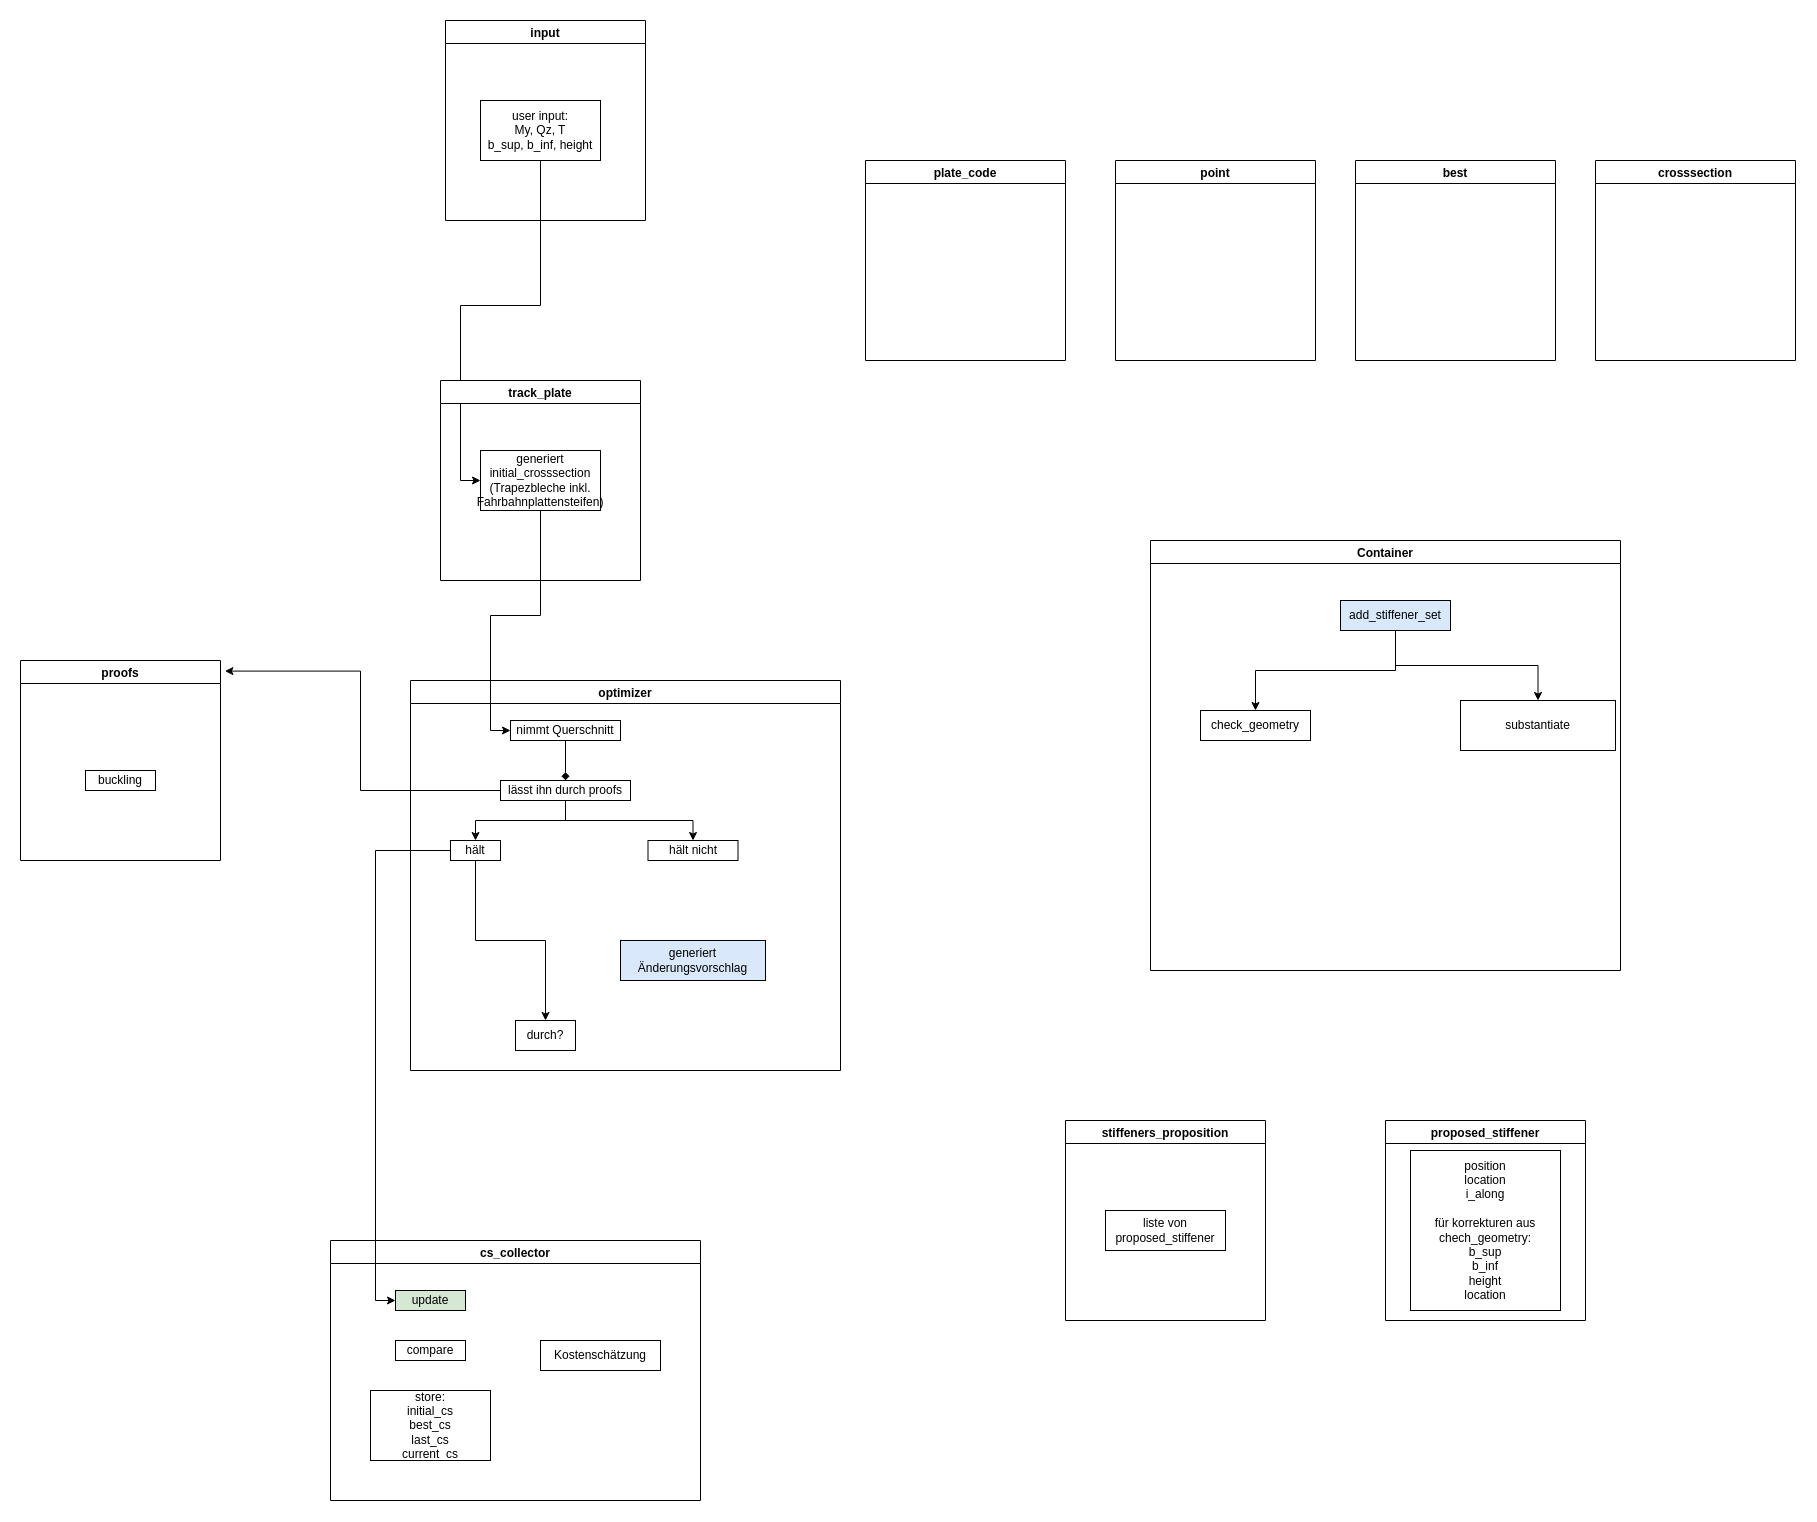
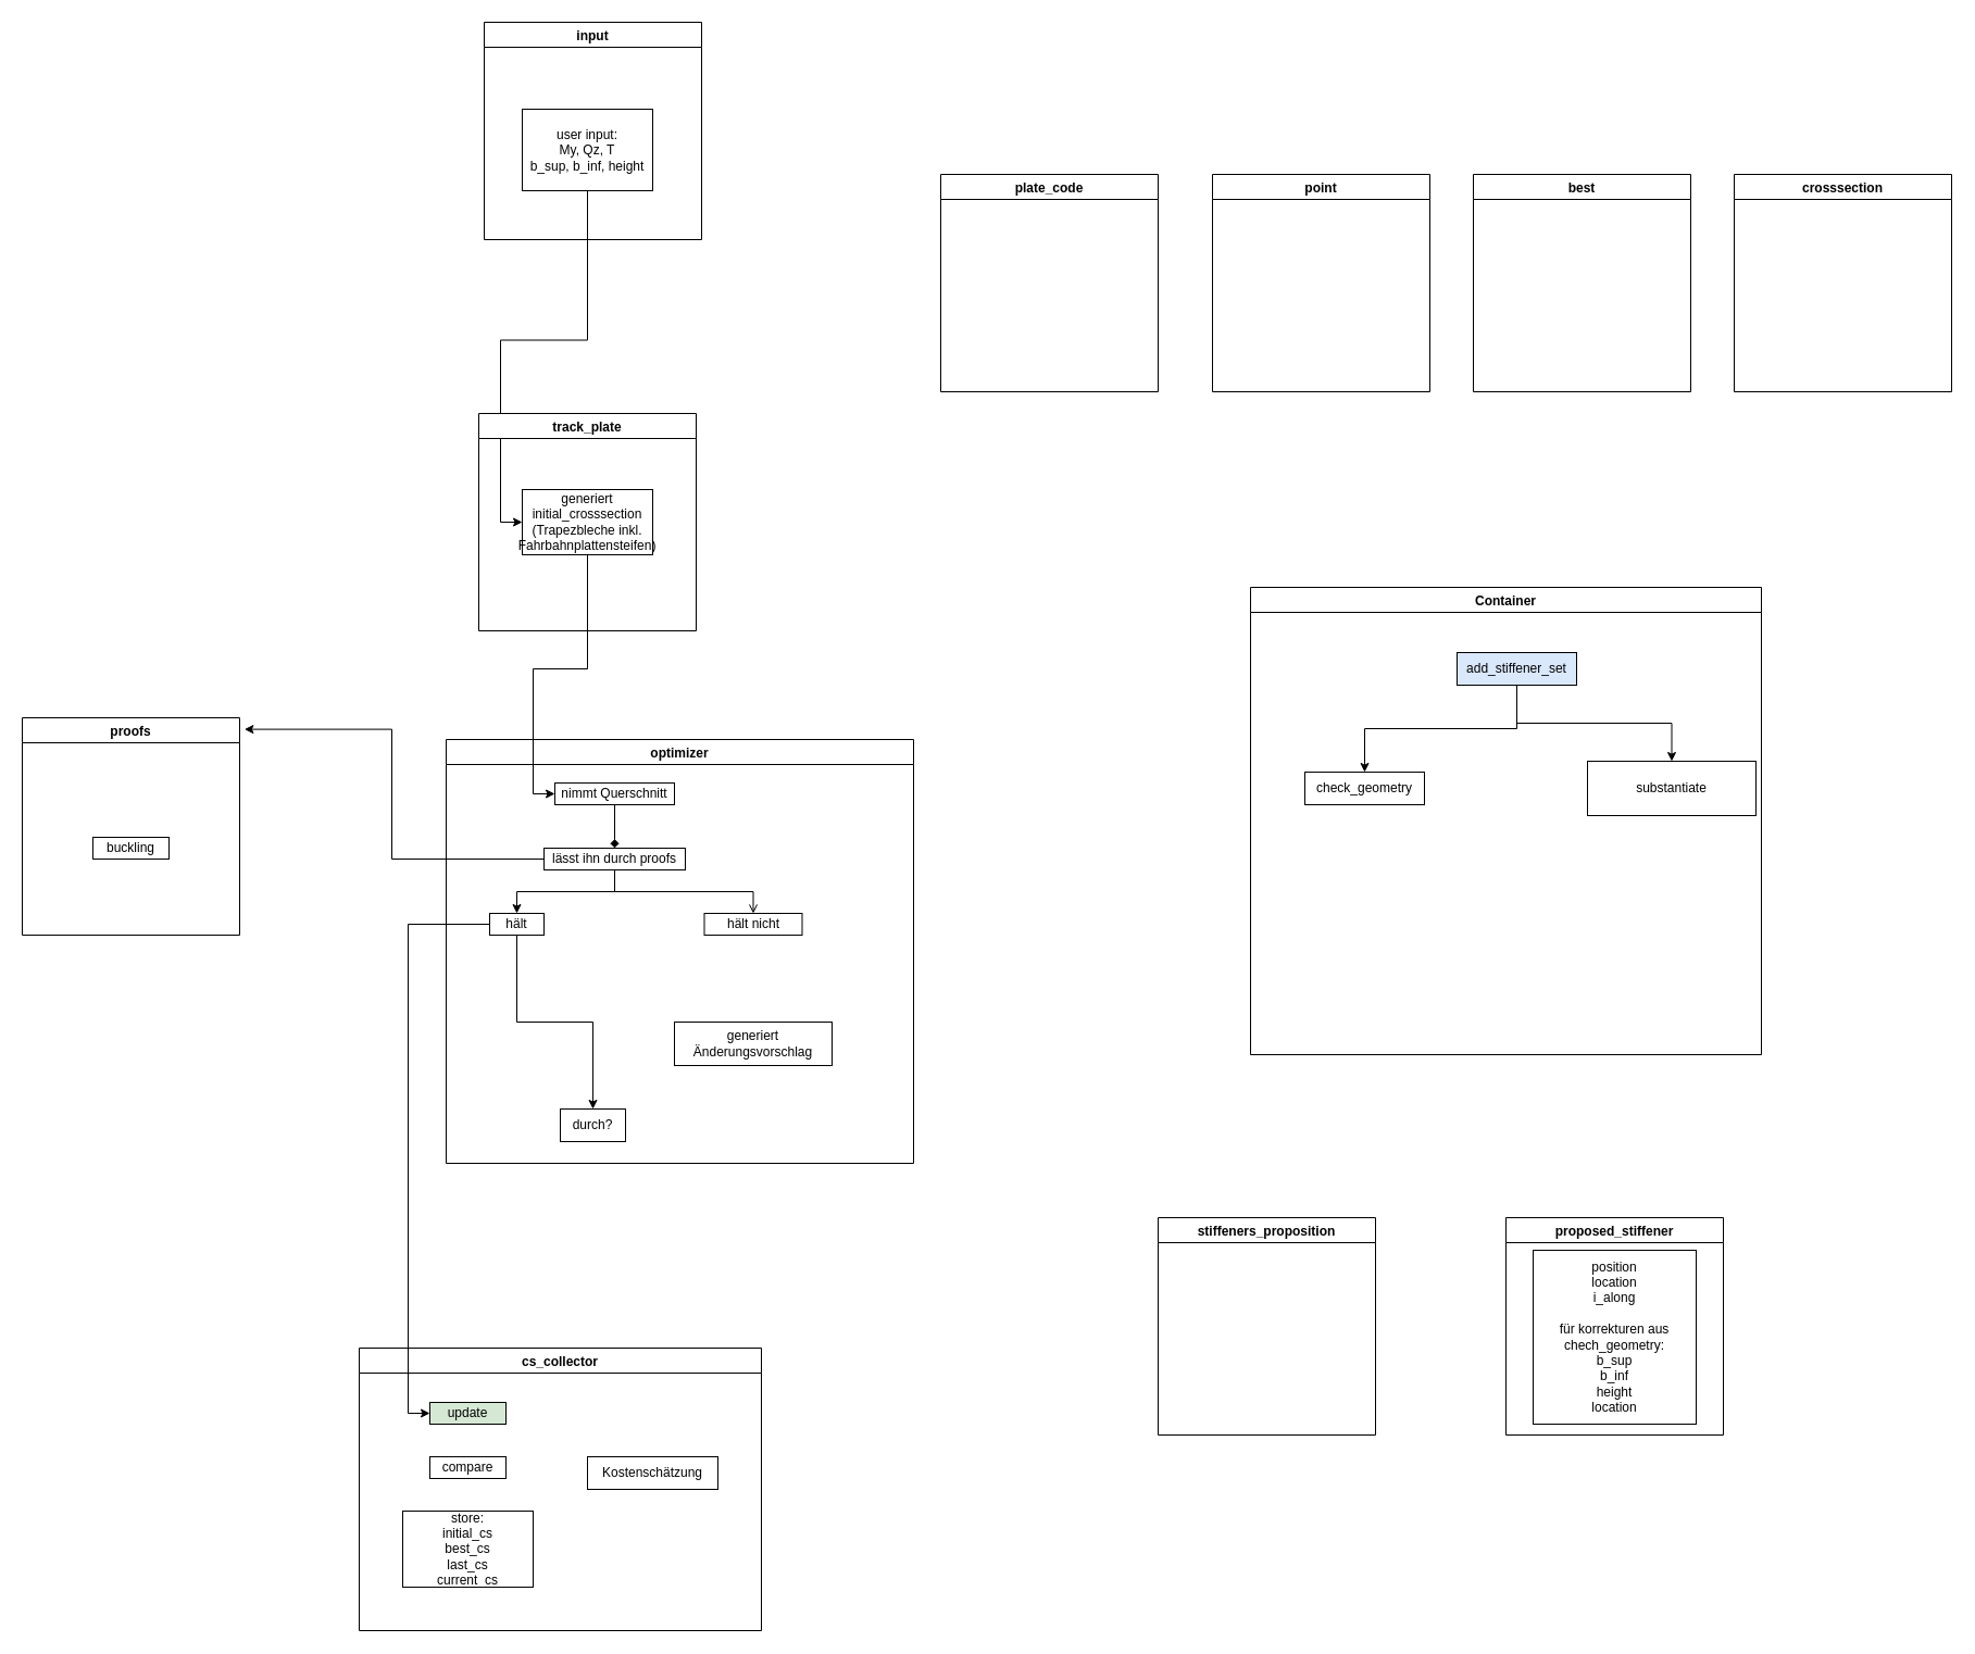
  <mxCell id="0" />
  <mxCell id="1" parent="0" />
  <mxCell id="2" value="input" style="swimlane;" parent="1" vertex="1"><mxGeometry x="445" y="20" width="200" height="200" as="geometry"><mxRectangle x="325" y="20" width="60" height="23" as="alternateBounds" /></mxGeometry></mxCell>
  <mxCell id="3" style="edgeStyle=orthogonalEdgeStyle;rounded=0;orthogonalLoop=1;jettySize=auto;html=1;exitX=0.5;exitY=1;exitDx=0;exitDy=0;entryX=0;entryY=0.5;entryDx=0;entryDy=0;" edge="1" parent="1" source="4" target="6"><mxGeometry relative="1" as="geometry" /></mxCell>
- <mxCell id="4" value="user input:&lt;br&gt;My, Qz, T&lt;br&gt;b_sup, b_inf, height" style="whiteSpace=wrap;html=1;" parent="1" vertex="1"><mxGeometry x="480" y="100" width="120" height="60" as="geometry" /></mxCell>
+ <mxCell id="4" value="user input:&lt;br&gt;My, Qz, T&lt;br&gt;b_sup, b_inf, height" style="whiteSpace=wrap;html=1;" parent="1" vertex="1"><mxGeometry x="480" y="100" width="120" height="75" as="geometry" /></mxCell>
  <mxCell id="5" value="track_plate" style="swimlane;" parent="1" vertex="1"><mxGeometry x="440" y="380" width="200" height="200" as="geometry"><mxRectangle x="320" y="380" width="100" height="23" as="alternateBounds" /></mxGeometry></mxCell>
  <mxCell id="6" value="&lt;span&gt;generiert initial_crosssection&lt;/span&gt;&lt;br&gt;&lt;span&gt;(Trapezbleche inkl. Fahrbahnplattensteifen)&lt;/span&gt;" style="whiteSpace=wrap;html=1;" vertex="1" parent="5"><mxGeometry x="40" y="70" width="120" height="60" as="geometry" /></mxCell>
  <mxCell id="7" value="optimizer" style="swimlane;" parent="1" vertex="1"><mxGeometry x="410" y="680" width="430" height="390" as="geometry"><mxRectangle x="290" y="680" width="90" height="23" as="alternateBounds" /></mxGeometry></mxCell>
  <mxCell id="8" style="edgeStyle=orthogonalEdgeStyle;rounded=0;orthogonalLoop=1;jettySize=auto;html=1;exitX=0.5;exitY=1;exitDx=0;exitDy=0;entryX=0.5;entryY=0;entryDx=0;entryDy=0;endArrow=diamond;" parent="7" source="9" target="12" edge="1"><mxGeometry relative="1" as="geometry" /></mxCell>
  <mxCell id="9" value="nimmt Querschnitt" style="whiteSpace=wrap;html=1;" parent="7" vertex="1"><mxGeometry x="100" y="40" width="110" height="20" as="geometry" /></mxCell>
  <mxCell id="10" style="edgeStyle=orthogonalEdgeStyle;rounded=0;orthogonalLoop=1;jettySize=auto;html=1;exitX=0.5;exitY=1;exitDx=0;exitDy=0;entryX=0.5;entryY=0;entryDx=0;entryDy=0;" parent="7" source="12" target="14" edge="1"><mxGeometry relative="1" as="geometry" /></mxCell>
- <mxCell id="11" style="edgeStyle=orthogonalEdgeStyle;rounded=0;orthogonalLoop=1;jettySize=auto;html=1;exitX=0.5;exitY=1;exitDx=0;exitDy=0;entryX=0.5;entryY=0;entryDx=0;entryDy=0;" parent="7" source="12" target="15" edge="1"><mxGeometry relative="1" as="geometry" /></mxCell>
+ <mxCell id="11" style="edgeStyle=orthogonalEdgeStyle;rounded=0;orthogonalLoop=1;jettySize=auto;html=1;exitX=0.5;exitY=1;exitDx=0;exitDy=0;entryX=0.5;entryY=0;entryDx=0;entryDy=0;endArrow=open;" parent="7" source="12" target="15" edge="1"><mxGeometry relative="1" as="geometry" /></mxCell>
  <mxCell id="12" value="lässt ihn durch proofs" style="whiteSpace=wrap;html=1;" parent="7" vertex="1"><mxGeometry x="90" y="100" width="130" height="20" as="geometry" /></mxCell>
  <mxCell id="13" style="edgeStyle=orthogonalEdgeStyle;rounded=0;orthogonalLoop=1;jettySize=auto;html=1;exitX=0.5;exitY=1;exitDx=0;exitDy=0;entryX=0.5;entryY=0;entryDx=0;entryDy=0;" parent="7" source="14" target="17" edge="1"><mxGeometry relative="1" as="geometry" /></mxCell>
  <mxCell id="14" value="hält" style="whiteSpace=wrap;html=1;" parent="7" vertex="1"><mxGeometry x="40" y="160" width="50" height="20" as="geometry" /></mxCell>
  <mxCell id="15" value="hält nicht" style="whiteSpace=wrap;html=1;" parent="7" vertex="1"><mxGeometry x="237.5" y="160" width="90" height="20" as="geometry" /></mxCell>
- <mxCell id="16" value="generiert Änderungsvorschlag" style="whiteSpace=wrap;html=1;fillColor=#dae8fc;" parent="7" vertex="1"><mxGeometry x="210" y="260" width="145" height="40" as="geometry" /></mxCell>
+ <mxCell id="16" value="generiert Änderungsvorschlag" style="whiteSpace=wrap;html=1;" parent="7" vertex="1"><mxGeometry x="210" y="260" width="145" height="40" as="geometry" /></mxCell>
  <mxCell id="17" value="durch?" style="whiteSpace=wrap;html=1;" parent="7" vertex="1"><mxGeometry x="105" y="340" width="60" height="30" as="geometry" /></mxCell>
  <mxCell id="18" value="proofs" style="swimlane;" parent="1" vertex="1"><mxGeometry x="20" y="660" width="200" height="200" as="geometry"><mxRectangle x="-100" y="660" width="70" height="23" as="alternateBounds" /></mxGeometry></mxCell>
  <mxCell id="19" value="buckling" style="whiteSpace=wrap;html=1;" parent="18" vertex="1"><mxGeometry x="65" y="110" width="70" height="20" as="geometry" /></mxCell>
  <mxCell id="20" value="Container" style="swimlane;" parent="1" vertex="1"><mxGeometry x="1150" y="540" width="470" height="430" as="geometry"><mxRectangle x="1030" y="540" width="90" height="23" as="alternateBounds" /></mxGeometry></mxCell>
  <mxCell id="21" style="edgeStyle=orthogonalEdgeStyle;rounded=0;orthogonalLoop=1;jettySize=auto;html=1;exitX=0.5;exitY=1;exitDx=0;exitDy=0;entryX=0.5;entryY=0;entryDx=0;entryDy=0;" parent="20" source="22" target="23" edge="1"><mxGeometry relative="1" as="geometry" /></mxCell>
  <mxCell id="22" value="add_stiffener_set" style="whiteSpace=wrap;html=1;fillColor=#dae8fc;" parent="20" vertex="1"><mxGeometry x="190" y="60" width="110" height="30" as="geometry" /></mxCell>
  <mxCell id="23" value="substantiate" style="whiteSpace=wrap;html=1;" parent="20" vertex="1"><mxGeometry x="310" y="160" width="155" height="50" as="geometry" /></mxCell>
  <mxCell id="24" value="check_geometry" style="whiteSpace=wrap;html=1;" parent="20" vertex="1"><mxGeometry x="50" y="170" width="110" height="30" as="geometry" /></mxCell>
  <mxCell id="25" style="edgeStyle=orthogonalEdgeStyle;rounded=0;orthogonalLoop=1;jettySize=auto;html=1;exitX=0.5;exitY=1;exitDx=0;exitDy=0;entryX=0.5;entryY=0;entryDx=0;entryDy=0;" parent="20" source="22" target="24" edge="1"><mxGeometry relative="1" as="geometry" /></mxCell>
  <mxCell id="26" value="cs_collector" style="swimlane;" parent="1" vertex="1"><mxGeometry x="330" y="1240" width="370" height="260" as="geometry"><mxRectangle x="210" y="1240" width="100" height="23" as="alternateBounds" /></mxGeometry></mxCell>
  <mxCell id="27" value="update" style="whiteSpace=wrap;html=1;fillColor=#d5e8d4;" parent="26" vertex="1"><mxGeometry x="65" y="50" width="70" height="20" as="geometry" /></mxCell>
  <mxCell id="28" value="compare" style="whiteSpace=wrap;html=1;" parent="26" vertex="1"><mxGeometry x="65" y="100" width="70" height="20" as="geometry" /></mxCell>
  <mxCell id="29" value="store:&lt;br&gt;initial_cs&lt;br&gt;best_cs&lt;br&gt;last_cs&lt;br&gt;current_cs" style="whiteSpace=wrap;html=1;" parent="26" vertex="1"><mxGeometry x="40" y="150" width="120" height="70" as="geometry" /></mxCell>
  <mxCell id="30" value="Kostenschätzung" style="whiteSpace=wrap;html=1;" parent="26" vertex="1"><mxGeometry x="210" y="100" width="120" height="30" as="geometry" /></mxCell>
  <mxCell id="31" style="edgeStyle=orthogonalEdgeStyle;rounded=0;orthogonalLoop=1;jettySize=auto;html=1;exitX=0;exitY=0.5;exitDx=0;exitDy=0;entryX=1.022;entryY=0.053;entryDx=0;entryDy=0;entryPerimeter=0;" parent="1" source="12" target="18" edge="1"><mxGeometry relative="1" as="geometry" /></mxCell>
  <mxCell id="32" style="edgeStyle=orthogonalEdgeStyle;rounded=0;orthogonalLoop=1;jettySize=auto;html=1;exitX=0;exitY=0.5;exitDx=0;exitDy=0;entryX=0;entryY=0.5;entryDx=0;entryDy=0;" parent="1" source="14" target="27" edge="1"><mxGeometry relative="1" as="geometry" /></mxCell>
  <mxCell id="33" value="stiffeners_proposition" style="swimlane;" parent="1" vertex="1"><mxGeometry x="1065" y="1120" width="200" height="200" as="geometry" /></mxCell>
- <mxCell id="34" value="liste von&lt;br&gt;proposed_stiffener" style="whiteSpace=wrap;html=1;" parent="33" vertex="1"><mxGeometry x="40" y="90" width="120" height="40" as="geometry" /></mxCell>
  <mxCell id="35" value="proposed_stiffener" style="swimlane;startSize=23;" parent="1" vertex="1"><mxGeometry x="1385" y="1120" width="200" height="200" as="geometry" /></mxCell>
  <mxCell id="36" value="position&lt;br&gt;location&lt;br&gt;i_along&lt;br&gt;&lt;br&gt;für korrekturen aus chech_geometry:&lt;br&gt;b_sup&lt;br&gt;b_inf&lt;br&gt;height&lt;br&gt;location" style="whiteSpace=wrap;html=1;" parent="35" vertex="1"><mxGeometry x="25" y="30" width="150" height="160" as="geometry" /></mxCell>
  <mxCell id="37" value="plate_code" style="swimlane;" parent="1" vertex="1"><mxGeometry x="865" y="160" width="200" height="200" as="geometry" /></mxCell>
  <mxCell id="38" value="point" style="swimlane;" parent="1" vertex="1"><mxGeometry x="1115" y="160" width="200" height="200" as="geometry" /></mxCell>
  <mxCell id="39" value="crosssection" style="swimlane;" parent="1" vertex="1"><mxGeometry x="1595" y="160" width="200" height="200" as="geometry" /></mxCell>
  <mxCell id="40" value="best" style="swimlane;" parent="1" vertex="1"><mxGeometry x="1355" y="160" width="200" height="200" as="geometry" /></mxCell>
  <mxCell id="41" style="edgeStyle=orthogonalEdgeStyle;rounded=0;orthogonalLoop=1;jettySize=auto;html=1;exitX=0.5;exitY=1;exitDx=0;exitDy=0;entryX=0;entryY=0.5;entryDx=0;entryDy=0;" edge="1" parent="1" source="6" target="9"><mxGeometry relative="1" as="geometry" /></mxCell>
